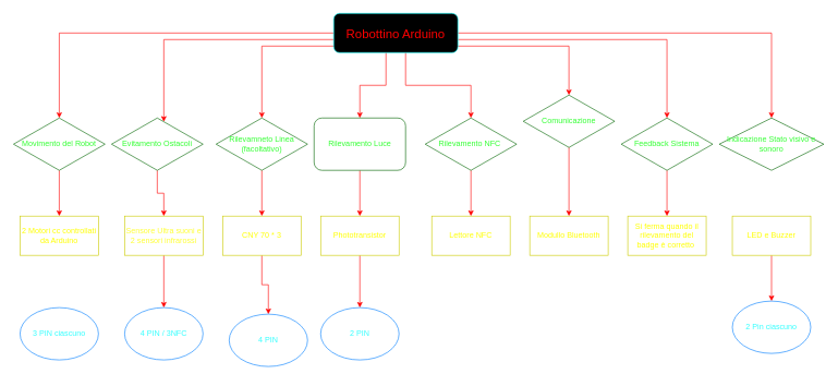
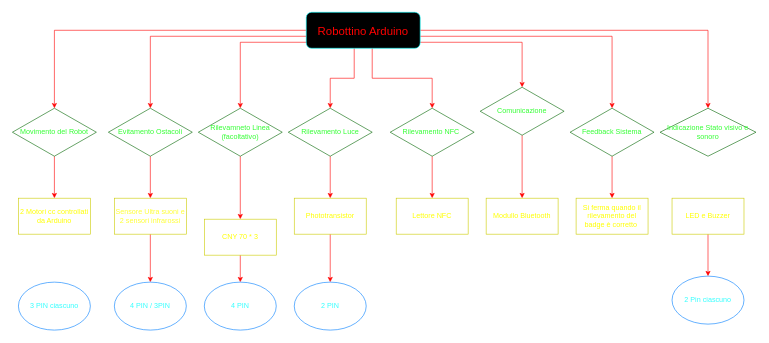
  <mxCell id="0" />
  <mxCell id="1" parent="0" />
  <mxCell id="2" style="edgeStyle=orthogonalEdgeStyle;rounded=0;orthogonalLoop=1;jettySize=auto;html=1;entryX=0.5;entryY=0;entryDx=0;entryDy=0;strokeColor=#FF0000;" parent="1" source="10" target="12" edge="1"><mxGeometry relative="1" as="geometry" /></mxCell>
  <mxCell id="3" style="edgeStyle=orthogonalEdgeStyle;rounded=0;orthogonalLoop=1;jettySize=auto;html=1;strokeColor=#FF0000;" parent="1" source="10" target="14" edge="1"><mxGeometry relative="1" as="geometry"><Array as="points"><mxPoint x="250" y="60" /></Array></mxGeometry></mxCell>
  <mxCell id="4" style="edgeStyle=orthogonalEdgeStyle;rounded=0;orthogonalLoop=1;jettySize=auto;html=1;entryX=0.5;entryY=0;entryDx=0;entryDy=0;strokeColor=#FF0000;" parent="1" source="10" target="16" edge="1"><mxGeometry relative="1" as="geometry"><Array as="points"><mxPoint x="400" y="70" /></Array></mxGeometry></mxCell>
  <mxCell id="5" style="edgeStyle=orthogonalEdgeStyle;rounded=0;orthogonalLoop=1;jettySize=auto;html=1;entryX=0.5;entryY=0;entryDx=0;entryDy=0;strokeColor=#FF0000;" parent="1" source="10" target="18" edge="1"><mxGeometry relative="1" as="geometry"><Array as="points"><mxPoint x="590" y="130" /><mxPoint x="550" y="130" /></Array></mxGeometry></mxCell>
  <mxCell id="6" value="" style="edgeStyle=orthogonalEdgeStyle;rounded=0;orthogonalLoop=1;jettySize=auto;html=1;strokeColor=#FF0000;" parent="1" source="10" target="20" edge="1"><mxGeometry relative="1" as="geometry"><Array as="points"><mxPoint x="620" y="130" /><mxPoint x="720" y="130" /></Array></mxGeometry></mxCell>
  <mxCell id="7" style="edgeStyle=orthogonalEdgeStyle;rounded=0;orthogonalLoop=1;jettySize=auto;html=1;entryX=0.5;entryY=0;entryDx=0;entryDy=0;strokeColor=#FF0000;" parent="1" source="10" target="22" edge="1"><mxGeometry relative="1" as="geometry"><Array as="points"><mxPoint x="870" y="70" /></Array></mxGeometry></mxCell>
  <mxCell id="8" style="edgeStyle=orthogonalEdgeStyle;rounded=0;orthogonalLoop=1;jettySize=auto;html=1;entryX=0.5;entryY=0;entryDx=0;entryDy=0;strokeColor=#FF0000;" parent="1" source="10" target="25" edge="1"><mxGeometry relative="1" as="geometry" /></mxCell>
  <mxCell id="9" style="edgeStyle=orthogonalEdgeStyle;rounded=0;orthogonalLoop=1;jettySize=auto;html=1;entryX=0.5;entryY=0;entryDx=0;entryDy=0;strokeColor=#FF0000;" parent="1" source="10" target="24" edge="1"><mxGeometry relative="1" as="geometry"><Array as="points"><mxPoint x="1020" y="60" /></Array></mxGeometry></mxCell>
  <mxCell id="10" value="&lt;h1&gt;&lt;font color=&quot;#ff0000&quot; style=&quot;font-size: 19px; font-weight: normal;&quot;&gt;Robottino Arduino&lt;/font&gt;&lt;/h1&gt;" style="rounded=1;whiteSpace=wrap;html=1;fillColor=#000000;strokeColor=#00FFFF;" parent="1" vertex="1"><mxGeometry x="510" width="190" height="60" as="geometry" y="20" /></mxCell>
  <mxCell id="11" style="edgeStyle=orthogonalEdgeStyle;rounded=0;orthogonalLoop=1;jettySize=auto;html=1;entryX=0.5;entryY=0;entryDx=0;entryDy=0;strokeColor=#FF0000;" parent="1" source="12" target="26" edge="1"><mxGeometry relative="1" as="geometry" /></mxCell>
  <mxCell id="12" value="&lt;font color=&quot;#33ff33&quot;&gt;Movimento del Robot&lt;/font&gt;" style="rhombus;whiteSpace=wrap;html=1;strokeColor=#006600;" parent="1" vertex="1"><mxGeometry y="180" width="140" height="80" as="geometry" x="20" /></mxCell>
  <mxCell id="13" style="edgeStyle=orthogonalEdgeStyle;rounded=0;orthogonalLoop=1;jettySize=auto;html=1;entryX=0.5;entryY=0;entryDx=0;entryDy=0;strokeColor=#FF0000;" parent="1" source="14" target="28" edge="1"><mxGeometry relative="1" as="geometry" /></mxCell>
- <mxCell id="14" value="&lt;font color=&quot;#33ff33&quot;&gt;Evitamento Ostacoli&lt;/font&gt;" style="rhombus;whiteSpace=wrap;html=1;strokeColor=#006600;" parent="1" vertex="1"><mxGeometry x="170" y="180" width="140" height="80" as="geometry" /></mxCell>
+ <mxCell id="14" value="&lt;font color=&quot;#33ff33&quot;&gt;Evitamento Ostacoli&lt;/font&gt;" style="rhombus;whiteSpace=wrap;html=1;strokeColor=#006600;" parent="1" vertex="1"><mxGeometry x="180" y="180" width="140" height="80" as="geometry" /></mxCell>
  <mxCell id="15" value="" style="edgeStyle=orthogonalEdgeStyle;rounded=0;orthogonalLoop=1;jettySize=auto;html=1;strokeColor=#FF0000;" parent="1" source="16" target="32" edge="1"><mxGeometry relative="1" as="geometry" /></mxCell>
  <mxCell id="16" value="&lt;font color=&quot;#33ff33&quot;&gt;Rilevamneto Linea&lt;/font&gt;&lt;div&gt;&lt;font color=&quot;#33ff33&quot;&gt;(facoltativo)&lt;/font&gt;&lt;/div&gt;" style="rhombus;whiteSpace=wrap;html=1;strokeColor=#006600;" parent="1" vertex="1"><mxGeometry x="330" y="180" width="140" height="80" as="geometry" /></mxCell>
  <mxCell id="17" value="" style="edgeStyle=orthogonalEdgeStyle;rounded=0;orthogonalLoop=1;jettySize=auto;html=1;strokeColor=#FF0000;" parent="1" source="18" target="35" edge="1"><mxGeometry relative="1" as="geometry" /></mxCell>
- <mxCell id="18" value="&lt;font color=&quot;#33ff33&quot;&gt;Rilevamento Luce&lt;/font&gt;" style="whiteSpace=wrap;html=1;strokeColor=#006600;rounded=1;" parent="1" vertex="1"><mxGeometry x="480" y="180" width="140" height="80" as="geometry" /></mxCell>
+ <mxCell id="18" value="&lt;font color=&quot;#33ff33&quot;&gt;Rilevamento Luce&lt;/font&gt;" style="rhombus;whiteSpace=wrap;html=1;strokeColor=#006600;" parent="1" vertex="1"><mxGeometry x="480" y="180" width="140" height="80" as="geometry" /></mxCell>
  <mxCell id="19" value="" style="edgeStyle=orthogonalEdgeStyle;rounded=0;orthogonalLoop=1;jettySize=auto;html=1;strokeColor=#FF0000;" parent="1" source="20" target="37" edge="1"><mxGeometry relative="1" as="geometry" /></mxCell>
  <mxCell id="20" value="&lt;font color=&quot;#33ff33&quot;&gt;Rilevamento NFC&amp;nbsp;&lt;/font&gt;" style="rhombus;whiteSpace=wrap;html=1;strokeColor=#006600;" parent="1" vertex="1"><mxGeometry x="650" y="180" width="140" height="80" as="geometry" /></mxCell>
  <mxCell id="21" value="" style="edgeStyle=orthogonalEdgeStyle;rounded=0;orthogonalLoop=1;jettySize=auto;html=1;strokeColor=#FF0000;" parent="1" source="22" target="38" edge="1"><mxGeometry relative="1" as="geometry" /></mxCell>
  <mxCell id="22" value="&lt;font color=&quot;#33ff33&quot;&gt;Comunicazione&lt;/font&gt;" style="rhombus;whiteSpace=wrap;html=1;strokeColor=#006600;" parent="1" vertex="1"><mxGeometry x="800" y="145" width="140" height="80" as="geometry" /></mxCell>
  <mxCell id="23" value="" style="edgeStyle=orthogonalEdgeStyle;rounded=0;orthogonalLoop=1;jettySize=auto;html=1;strokeColor=#FF0000;" parent="1" source="24" target="39" edge="1"><mxGeometry relative="1" as="geometry" /></mxCell>
  <mxCell id="24" value="&lt;font color=&quot;#33ff33&quot;&gt;Feedback Sistema&lt;/font&gt;" style="rhombus;whiteSpace=wrap;html=1;strokeColor=#006600;" parent="1" vertex="1"><mxGeometry x="950" y="180" width="140" height="80" as="geometry" /></mxCell>
  <mxCell id="25" value="&lt;font color=&quot;#33ff33&quot;&gt;Indicazione Stato visivo e sonoro&lt;/font&gt;" style="rhombus;whiteSpace=wrap;html=1;strokeColor=#006600;" parent="1" vertex="1"><mxGeometry x="1100" y="180" width="160" height="80" as="geometry" /></mxCell>
  <mxCell id="26" value="&lt;font color=&quot;#ffff00&quot;&gt;2 Motori cc controllati da Arduino&lt;/font&gt;" style="rounded=0;whiteSpace=wrap;html=1;strokeColor=#CCCC00;" parent="1" vertex="1"><mxGeometry x="30" y="330" width="120" height="60" as="geometry" /></mxCell>
  <mxCell id="27" value="" style="edgeStyle=orthogonalEdgeStyle;rounded=0;orthogonalLoop=1;jettySize=auto;html=1;strokeColor=#FF0000;" parent="1" source="28" target="30" edge="1"><mxGeometry relative="1" as="geometry" /></mxCell>
  <mxCell id="28" value="&lt;font color=&quot;#ffff33&quot;&gt;Sensore Ultra suoni e 2 sensori infrarossi&lt;/font&gt;" style="rounded=0;whiteSpace=wrap;html=1;strokeColor=#CCCC00;" parent="1" vertex="1"><mxGeometry x="190" y="330" width="120" height="60" as="geometry" /></mxCell>
  <mxCell id="29" value="&lt;font color=&quot;#33ffff&quot;&gt;3 PIN ciascuno&lt;/font&gt;" style="ellipse;whiteSpace=wrap;html=1;strokeColor=#007FFF;" parent="1" vertex="1"><mxGeometry x="30" y="470" width="120" height="80" as="geometry" /></mxCell>
- <mxCell id="30" value="&lt;font color=&quot;#33ffff&quot;&gt;4 PIN / 3NFC&lt;/font&gt;" style="ellipse;whiteSpace=wrap;html=1;strokeColor=#007FFF;" parent="1" vertex="1"><mxGeometry x="190" y="470" width="120" height="80" as="geometry" /></mxCell>
+ <mxCell id="30" value="&lt;font color=&quot;#33ffff&quot;&gt;4 PIN / 3PIN&lt;/font&gt;" style="ellipse;whiteSpace=wrap;html=1;strokeColor=#007FFF;" parent="1" vertex="1"><mxGeometry x="190" y="470" width="120" height="80" as="geometry" /></mxCell>
  <mxCell id="31" value="" style="edgeStyle=orthogonalEdgeStyle;rounded=0;orthogonalLoop=1;jettySize=auto;html=1;strokeColor=#FF0000;" parent="1" source="32" target="33" edge="1"><mxGeometry relative="1" as="geometry" /></mxCell>
- <mxCell id="32" value="&lt;font color=&quot;#ffff00&quot;&gt;CNY 70 * 3&lt;/font&gt;" style="rounded=0;whiteSpace=wrap;html=1;strokeColor=#CCCC00;" parent="1" vertex="1"><mxGeometry x="340" y="330" width="120" height="60" as="geometry" /></mxCell>
- <mxCell id="33" value="&lt;font color=&quot;#33ffff&quot;&gt;4 PIN&lt;/font&gt;" style="ellipse;whiteSpace=wrap;html=1;strokeColor=#007FFF;" parent="1" vertex="1"><mxGeometry x="350" y="480" width="120" height="80" as="geometry" /></mxCell>
+ <mxCell id="32" value="&lt;font color=&quot;#ffff00&quot;&gt;CNY 70 * 3&lt;/font&gt;" style="rounded=0;whiteSpace=wrap;html=1;strokeColor=#CCCC00;" parent="1" vertex="1"><mxGeometry x="340" y="365" width="120" height="60" as="geometry" /></mxCell>
+ <mxCell id="33" value="&lt;font color=&quot;#33ffff&quot;&gt;4 PIN&lt;/font&gt;" style="ellipse;whiteSpace=wrap;html=1;strokeColor=#007FFF;" parent="1" vertex="1"><mxGeometry x="340" y="470" width="120" height="80" as="geometry" /></mxCell>
  <mxCell id="34" value="" style="edgeStyle=orthogonalEdgeStyle;rounded=0;orthogonalLoop=1;jettySize=auto;html=1;strokeColor=#FF0000;" parent="1" source="35" target="36" edge="1"><mxGeometry relative="1" as="geometry" /></mxCell>
  <mxCell id="35" value="&lt;font color=&quot;#ffff00&quot;&gt;Phototransistor&lt;/font&gt;" style="rounded=0;whiteSpace=wrap;html=1;strokeColor=#CCCC00;" parent="1" vertex="1"><mxGeometry x="490" y="330" width="120" height="60" as="geometry" /></mxCell>
  <mxCell id="36" value="&lt;font color=&quot;#33ffff&quot;&gt;2 PIN&lt;/font&gt;" style="ellipse;whiteSpace=wrap;html=1;strokeColor=#007FFF;" parent="1" vertex="1"><mxGeometry x="490" y="470" width="120" height="80" as="geometry" /></mxCell>
  <mxCell id="37" value="&lt;font color=&quot;#ffff00&quot;&gt;Lettore NFC&lt;/font&gt;" style="rounded=0;whiteSpace=wrap;html=1;strokeColor=#CCCC00;" parent="1" vertex="1"><mxGeometry x="660" y="330" width="120" height="60" as="geometry" /></mxCell>
  <mxCell id="38" value="&lt;font color=&quot;#ffff00&quot;&gt;Modullo Bluetooth&lt;/font&gt;" style="rounded=0;whiteSpace=wrap;html=1;strokeColor=#CCCC00;" parent="1" vertex="1"><mxGeometry x="810" y="330" width="120" height="60" as="geometry" /></mxCell>
  <mxCell id="39" value="&lt;font color=&quot;#ffff00&quot;&gt;Si ferma quando il rilevamento del badge è corretto&amp;nbsp;&lt;/font&gt;" style="rounded=0;whiteSpace=wrap;html=1;strokeColor=#CCCC00;" parent="1" vertex="1"><mxGeometry x="960" y="330" width="120" height="60" as="geometry" /></mxCell>
  <mxCell id="40" value="" style="edgeStyle=orthogonalEdgeStyle;rounded=0;orthogonalLoop=1;jettySize=auto;html=1;strokeColor=#FF0000;" parent="1" source="41" target="42" edge="1"><mxGeometry relative="1" as="geometry" /></mxCell>
  <mxCell id="41" value="&lt;font color=&quot;#ffff00&quot;&gt;LED e Buzzer&lt;/font&gt;" style="rounded=0;whiteSpace=wrap;html=1;strokeColor=#CCCC00;" parent="1" vertex="1"><mxGeometry x="1120" y="330" width="120" height="60" as="geometry" /></mxCell>
  <mxCell id="42" value="&lt;font color=&quot;#33ffff&quot;&gt;2 Pin ciascuno&lt;/font&gt;" style="ellipse;whiteSpace=wrap;html=1;strokeColor=#007FFF;" parent="1" vertex="1"><mxGeometry x="1120" y="460" width="120" height="80" as="geometry" /></mxCell>
